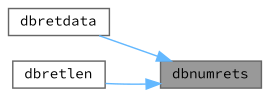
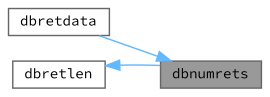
  digraph {
    fontname="Source Code Pro"
    rankdir=RL
    node [color=grey40 fillcolor=white fontname="Source Code Pro" fontsize=10 shape=box style=filled]
    edge [color=steelblue1 dir=back fontname="Source Code Pro" fontsize=10 labelfontname=Helvetica labelfontsize=10 style=solid]
    n1 [color=gray40 fillcolor=grey60 fontcolor=black height=0.2 label=dbnumrets width=0.4]
    n2 [height=0.2 label=dbretdata width=0.4]
    n3 [height=0.2 label=dbretlen width=0.4]
    n1 -> n2
-   n1 -> n3
+   n3 -> n1
  }
